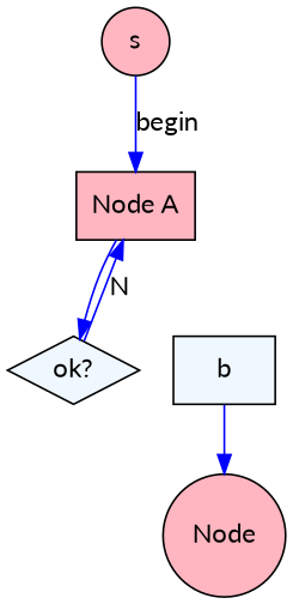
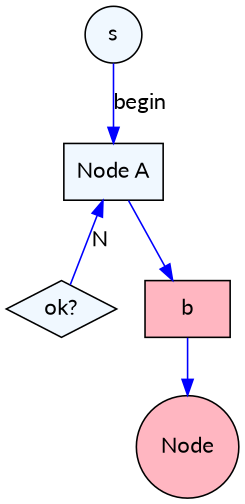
  digraph {
    bgcolor=white
    fontname=Lato
    rankdir=TB
    node [fillcolor=AliceBlue fontname=Lato shape=circle style=filled]
    edge [color=Blue dir=forward fontname=Lato]
-   n1 [fillcolor=LightPink label=s]
-   n2 [fillcolor=LightPink label="Node A" shape=box]
+   n1 [label=s]
+   n2 [label="Node A" shape=box]
    n3 [label="ok?" shape=diamond]
    n4 [fillcolor=LightPink label="Node"]
-   n5 [label=b shape=box]
+   n5 [fillcolor=LightPink label=b shape=box]
    n1 -> n2 [label=begin]
-   n2 -> n3
+   n2 -> n5
    n3 -> n2 [label=N]
    n5 -> n4
  }
